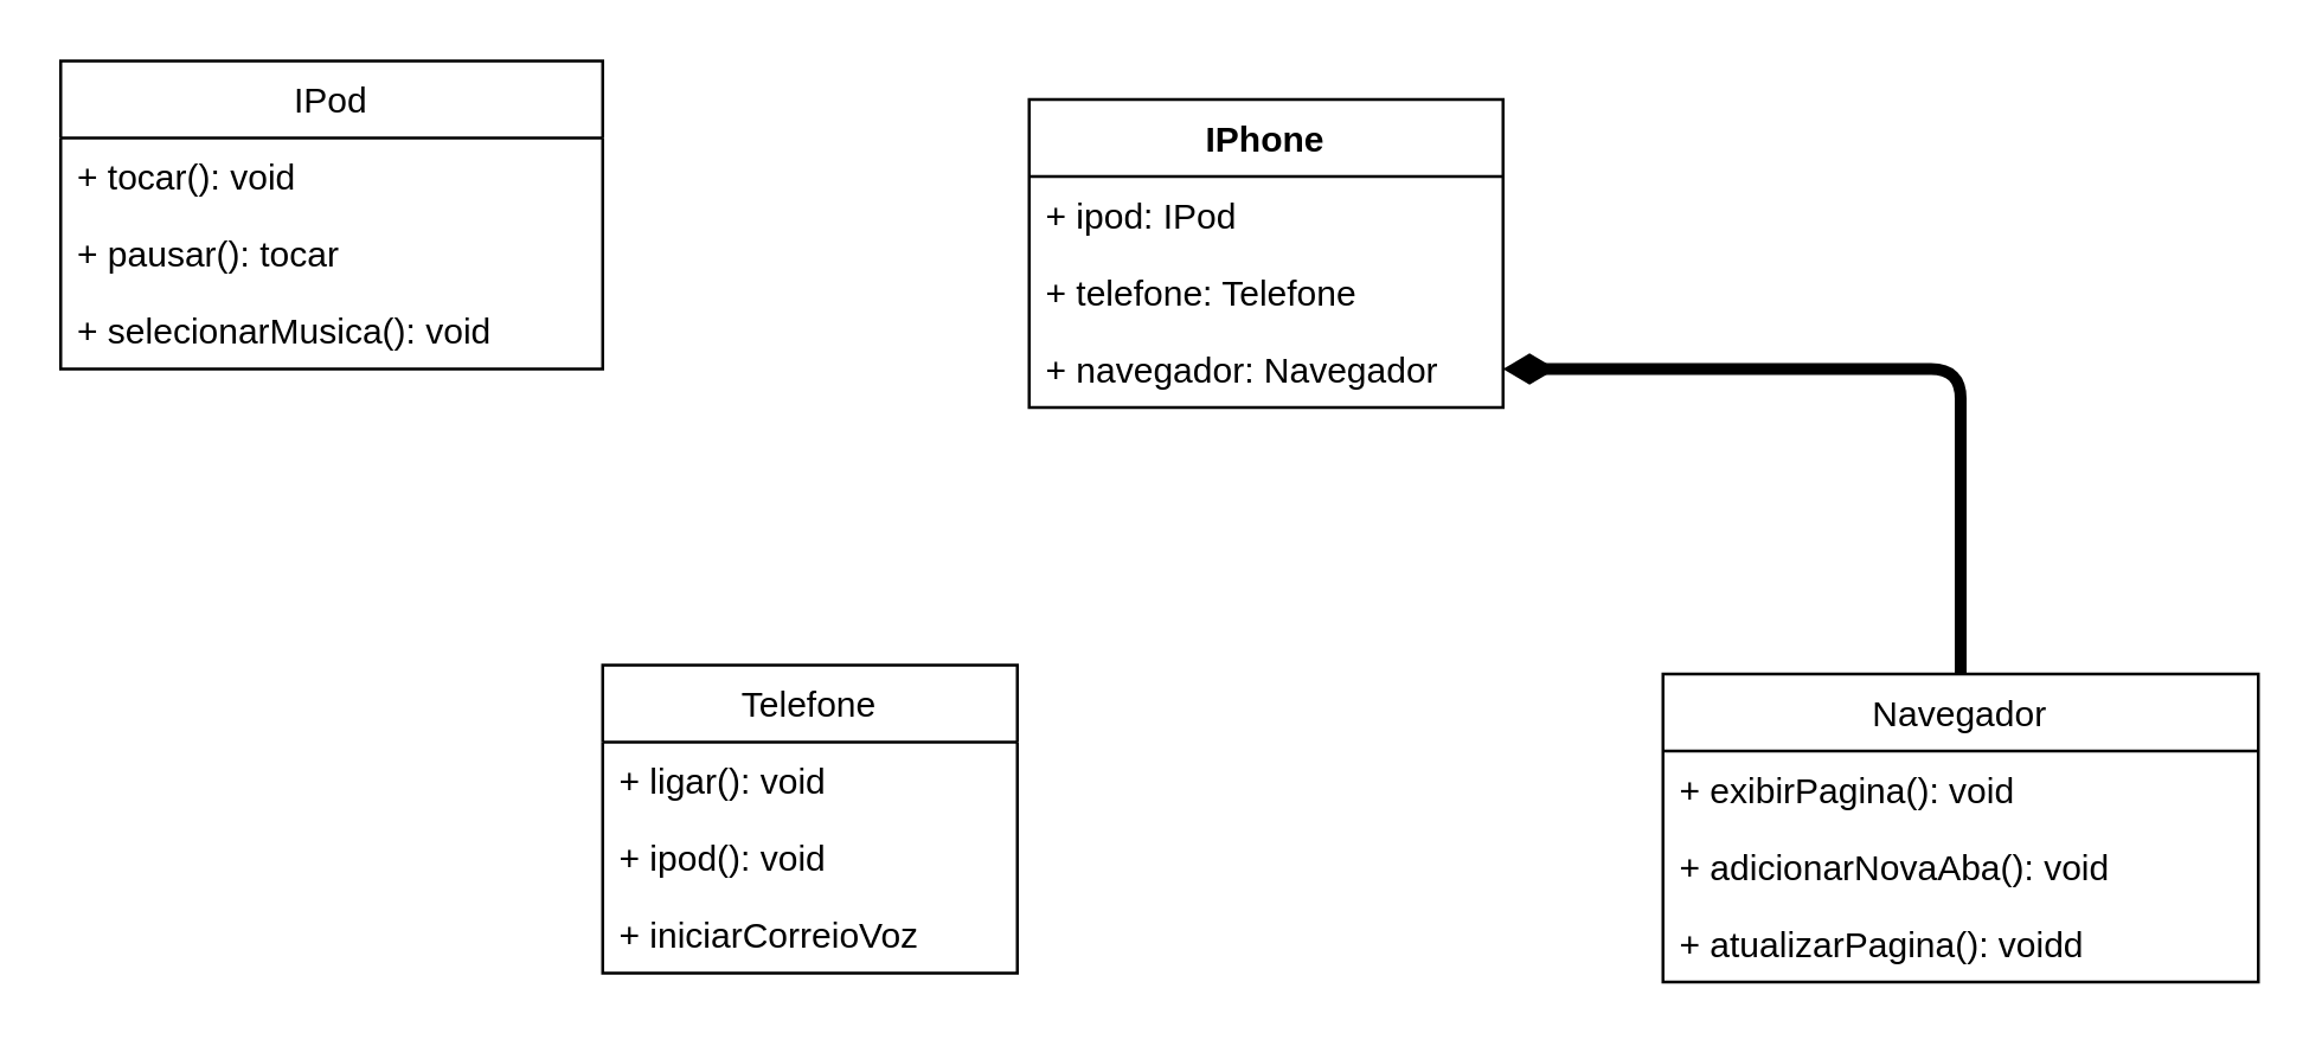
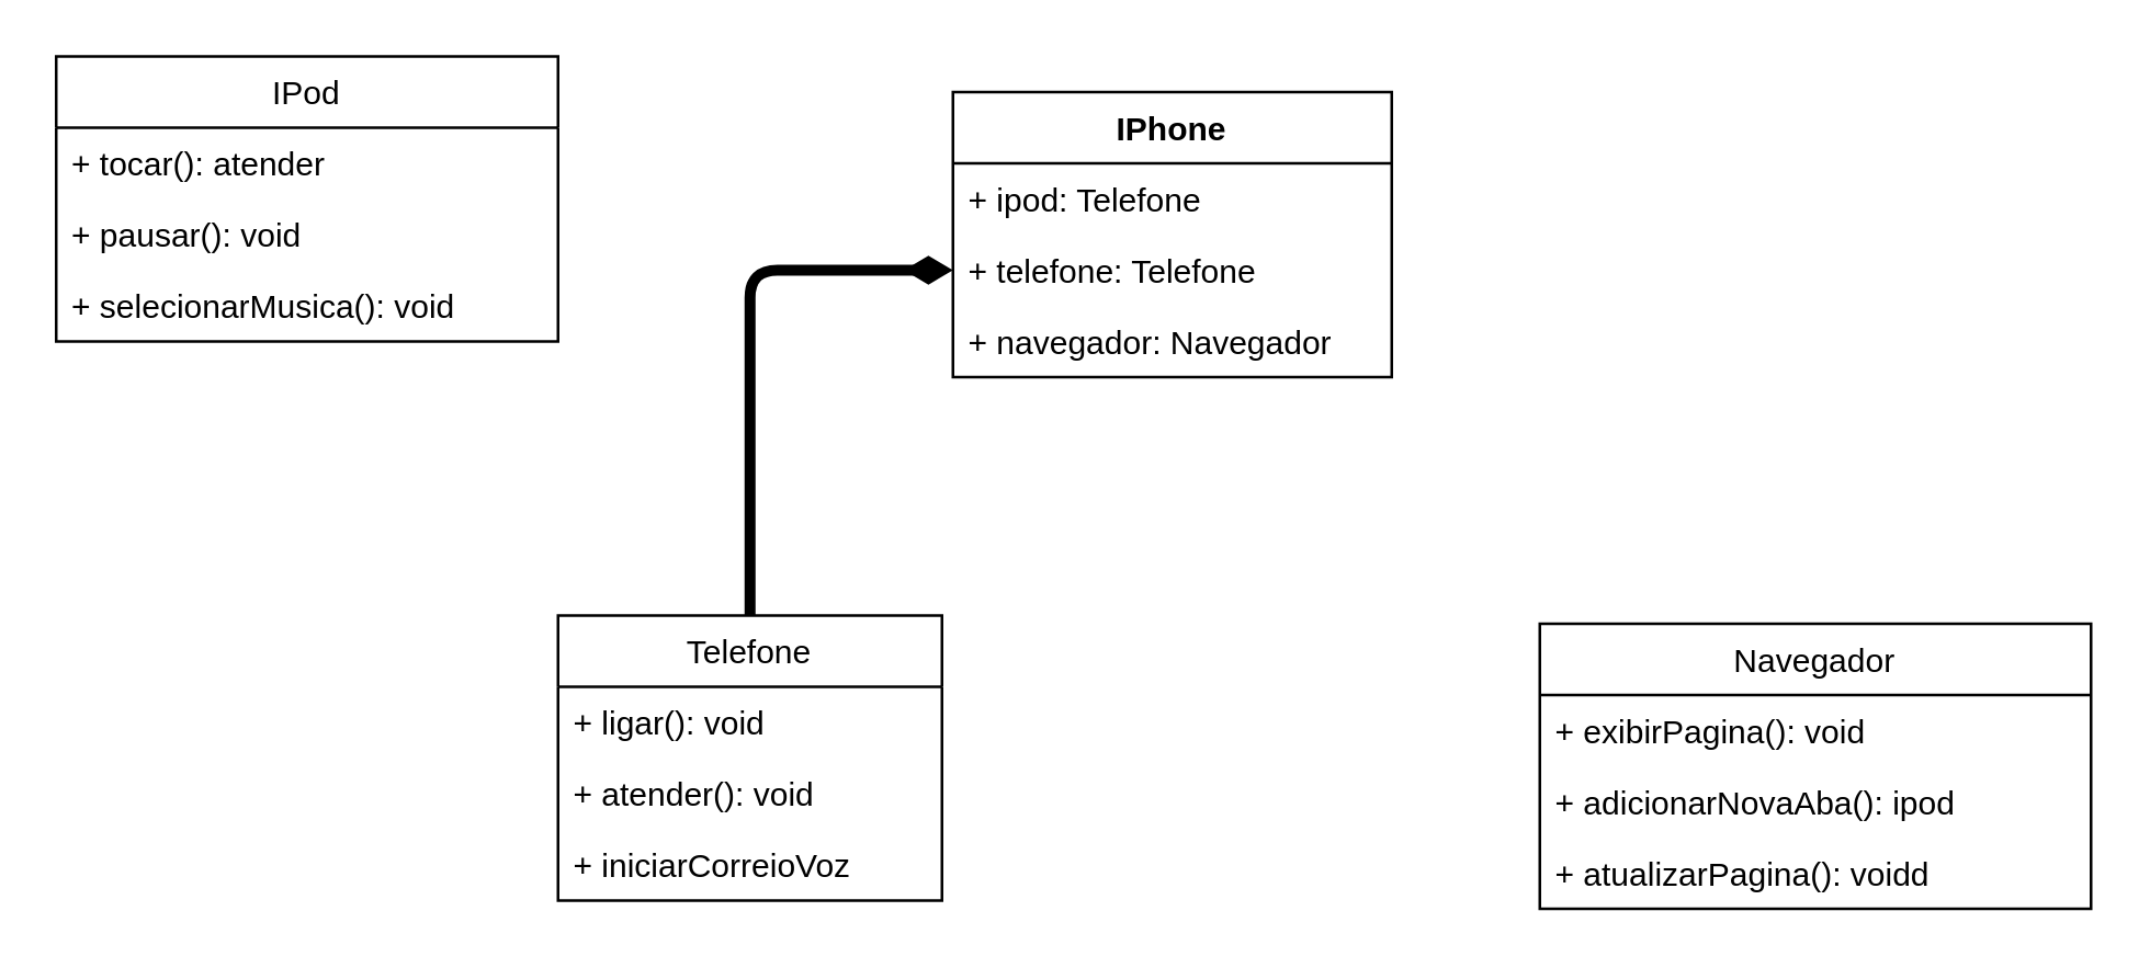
  <mxCell id="0" />
  <mxCell id="1" parent="0" />
  <mxCell id="2" value="IPhone" style="swimlane;fontStyle=1;align=center;verticalAlign=top;childLayout=stackLayout;horizontal=1;startSize=26;horizontalStack=0;resizeParent=1;resizeParentMax=0;resizeLast=0;collapsible=1;marginBottom=0;" vertex="1" parent="1"><mxGeometry x="347" y="33" width="160" height="104" as="geometry" /></mxCell>
- <mxCell id="3" value="+ ipod: IPod" style="text;strokeColor=none;fillColor=none;align=left;verticalAlign=top;spacingLeft=4;spacingRight=4;overflow=hidden;rotatable=0;points=[[0,0.5],[1,0.5]];portConstraint=eastwest;" vertex="1" parent="2"><mxGeometry y="26" width="160" height="26" as="geometry" /></mxCell>
+ <mxCell id="3" value="+ ipod: Telefone" style="text;strokeColor=none;fillColor=none;align=left;verticalAlign=top;spacingLeft=4;spacingRight=4;overflow=hidden;rotatable=0;points=[[0,0.5],[1,0.5]];portConstraint=eastwest;" vertex="1" parent="2"><mxGeometry y="26" width="160" height="26" as="geometry" /></mxCell>
  <mxCell id="4" value="+ telefone: Telefone" style="text;strokeColor=none;fillColor=none;align=left;verticalAlign=top;spacingLeft=4;spacingRight=4;overflow=hidden;rotatable=0;points=[[0,0.5],[1,0.5]];portConstraint=eastwest;" vertex="1" parent="2"><mxGeometry y="52" width="160" height="26" as="geometry" /></mxCell>
  <mxCell id="5" value="+ navegador: Navegador" style="text;strokeColor=none;fillColor=none;align=left;verticalAlign=top;spacingLeft=4;spacingRight=4;overflow=hidden;rotatable=0;points=[[0,0.5],[1,0.5]];portConstraint=eastwest;" vertex="1" parent="2"><mxGeometry y="78" width="160" height="26" as="geometry" /></mxCell>
  <mxCell id="6" value="IPod" style="swimlane;fontStyle=0;childLayout=stackLayout;horizontal=1;startSize=26;fillColor=none;horizontalStack=0;resizeParent=1;resizeParentMax=0;resizeLast=0;collapsible=1;marginBottom=0;" vertex="1" parent="1"><mxGeometry x="20" y="20" width="183" height="104" as="geometry" /></mxCell>
- <mxCell id="7" value="+ tocar(): void" style="text;strokeColor=none;fillColor=none;align=left;verticalAlign=top;spacingLeft=4;spacingRight=4;overflow=hidden;rotatable=0;points=[[0,0.5],[1,0.5]];portConstraint=eastwest;" vertex="1" parent="6"><mxGeometry y="26" width="183" height="26" as="geometry" /></mxCell>
- <mxCell id="8" value="+ pausar(): tocar" style="text;strokeColor=none;fillColor=none;align=left;verticalAlign=top;spacingLeft=4;spacingRight=4;overflow=hidden;rotatable=0;points=[[0,0.5],[1,0.5]];portConstraint=eastwest;" vertex="1" parent="6"><mxGeometry y="52" width="183" height="26" as="geometry" /></mxCell>
+ <mxCell id="7" value="+ tocar(): atender" style="text;strokeColor=none;fillColor=none;align=left;verticalAlign=top;spacingLeft=4;spacingRight=4;overflow=hidden;rotatable=0;points=[[0,0.5],[1,0.5]];portConstraint=eastwest;" vertex="1" parent="6"><mxGeometry y="26" width="183" height="26" as="geometry" /></mxCell>
+ <mxCell id="8" value="+ pausar(): void" style="text;strokeColor=none;fillColor=none;align=left;verticalAlign=top;spacingLeft=4;spacingRight=4;overflow=hidden;rotatable=0;points=[[0,0.5],[1,0.5]];portConstraint=eastwest;" vertex="1" parent="6"><mxGeometry y="52" width="183" height="26" as="geometry" /></mxCell>
  <mxCell id="9" value="+ selecionarMusica(): void" style="text;strokeColor=none;fillColor=none;align=left;verticalAlign=top;spacingLeft=4;spacingRight=4;overflow=hidden;rotatable=0;points=[[0,0.5],[1,0.5]];portConstraint=eastwest;" vertex="1" parent="6"><mxGeometry y="78" width="183" height="26" as="geometry" /></mxCell>
+ <mxCell id="10" style="edgeStyle=orthogonalEdgeStyle;html=1;entryX=0;entryY=0.5;entryDx=0;entryDy=0;endArrow=diamondThin;endFill=1;strokeWidth=4;" edge="1" parent="1" source="11" target="4"><mxGeometry relative="1" as="geometry" /></mxCell>
  <mxCell id="11" value="Telefone" style="swimlane;fontStyle=0;childLayout=stackLayout;horizontal=1;startSize=26;fillColor=none;horizontalStack=0;resizeParent=1;resizeParentMax=0;resizeLast=0;collapsible=1;marginBottom=0;" vertex="1" parent="1"><mxGeometry x="203" y="224" width="140" height="104" as="geometry" /></mxCell>
  <mxCell id="12" value="+ ligar(): void" style="text;strokeColor=none;fillColor=none;align=left;verticalAlign=top;spacingLeft=4;spacingRight=4;overflow=hidden;rotatable=0;points=[[0,0.5],[1,0.5]];portConstraint=eastwest;" vertex="1" parent="11"><mxGeometry y="26" width="140" height="26" as="geometry" /></mxCell>
- <mxCell id="13" value="+ ipod(): void" style="text;strokeColor=none;fillColor=none;align=left;verticalAlign=top;spacingLeft=4;spacingRight=4;overflow=hidden;rotatable=0;points=[[0,0.5],[1,0.5]];portConstraint=eastwest;" vertex="1" parent="11"><mxGeometry y="52" width="140" height="26" as="geometry" /></mxCell>
+ <mxCell id="13" value="+ atender(): void" style="text;strokeColor=none;fillColor=none;align=left;verticalAlign=top;spacingLeft=4;spacingRight=4;overflow=hidden;rotatable=0;points=[[0,0.5],[1,0.5]];portConstraint=eastwest;" vertex="1" parent="11"><mxGeometry y="52" width="140" height="26" as="geometry" /></mxCell>
  <mxCell id="14" value="+ iniciarCorreioVoz" style="text;strokeColor=none;fillColor=none;align=left;verticalAlign=top;spacingLeft=4;spacingRight=4;overflow=hidden;rotatable=0;points=[[0,0.5],[1,0.5]];portConstraint=eastwest;" vertex="1" parent="11"><mxGeometry y="78" width="140" height="26" as="geometry" /></mxCell>
- <mxCell id="15" style="edgeStyle=orthogonalEdgeStyle;html=1;entryX=1;entryY=0.5;entryDx=0;entryDy=0;endArrow=diamondThin;endFill=1;strokeWidth=4;" edge="1" parent="1" source="16" target="5"><mxGeometry relative="1" as="geometry" /></mxCell>
  <mxCell id="16" value="Navegador" style="swimlane;fontStyle=0;childLayout=stackLayout;horizontal=1;startSize=26;fillColor=none;horizontalStack=0;resizeParent=1;resizeParentMax=0;resizeLast=0;collapsible=1;marginBottom=0;" vertex="1" parent="1"><mxGeometry x="561" y="227" width="201" height="104" as="geometry" /></mxCell>
  <mxCell id="17" value="+ exibirPagina(): void" style="text;strokeColor=none;fillColor=none;align=left;verticalAlign=top;spacingLeft=4;spacingRight=4;overflow=hidden;rotatable=0;points=[[0,0.5],[1,0.5]];portConstraint=eastwest;" vertex="1" parent="16"><mxGeometry y="26" width="201" height="26" as="geometry" /></mxCell>
- <mxCell id="18" value="+ adicionarNovaAba(): void" style="text;strokeColor=none;fillColor=none;align=left;verticalAlign=top;spacingLeft=4;spacingRight=4;overflow=hidden;rotatable=0;points=[[0,0.5],[1,0.5]];portConstraint=eastwest;" vertex="1" parent="16"><mxGeometry y="52" width="201" height="26" as="geometry" /></mxCell>
+ <mxCell id="18" value="+ adicionarNovaAba(): ipod" style="text;strokeColor=none;fillColor=none;align=left;verticalAlign=top;spacingLeft=4;spacingRight=4;overflow=hidden;rotatable=0;points=[[0,0.5],[1,0.5]];portConstraint=eastwest;" vertex="1" parent="16"><mxGeometry y="52" width="201" height="26" as="geometry" /></mxCell>
  <mxCell id="19" value="+ atualizarPagina(): voidd" style="text;strokeColor=none;fillColor=none;align=left;verticalAlign=top;spacingLeft=4;spacingRight=4;overflow=hidden;rotatable=0;points=[[0,0.5],[1,0.5]];portConstraint=eastwest;" vertex="1" parent="16"><mxGeometry y="78" width="201" height="26" as="geometry" /></mxCell>
